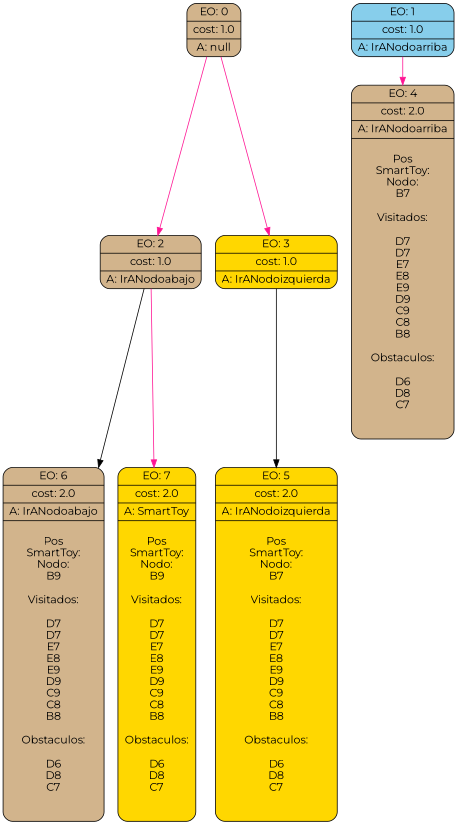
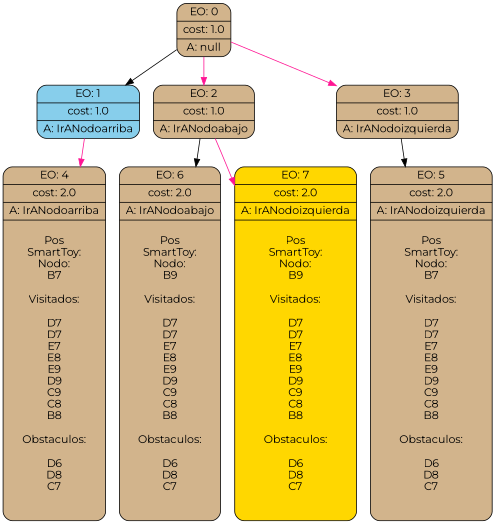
  digraph {
    fontname=Montserrat
    node [fillcolor=tan fontname=Montserrat shape=Mrecord style=filled]
    edge [color=deeppink fontname=Montserrat]
    n1 [label="{EO: 0|cost: 1.0|A: null}"]
    n2 [fillcolor=skyblue label="{EO: 1|cost: 1.0|A: IrANodoarriba\n}"]
    n3 [label="{EO: 2|cost: 1.0|A: IrANodoabajo\n}"]
-   n4 [fillcolor=gold label="{EO: 3|cost: 1.0|A: IrANodoizquierda\n}"]
+   n4 [label="{EO: 3|cost: 1.0|A: IrANodoizquierda\n}"]
    n5 [label="{EO: 4|cost: 2.0|A: IrANodoarriba\n|\nPos\nSmartToy:\nNodo:\nB7\n\nVisitados:\n\nD7\nD7\nE7\nE8\nE9\nD9\nC9\nC8\nB8\n\nObstaculos:\n\nD6\nD8\nC7\n\n\n}"]
    n6 [label="{EO: 6|cost: 2.0|A: IrANodoabajo\n|\nPos\nSmartToy:\nNodo:\nB9\n\nVisitados:\n\nD7\nD7\nE7\nE8\nE9\nD9\nC9\nC8\nB8\n\nObstaculos:\n\nD6\nD8\nC7\n\n\n}"]
-   n7 [fillcolor=gold label="{EO: 7|cost: 2.0|A: SmartToy\n|\nPos\nSmartToy:\nNodo:\nB9\n\nVisitados:\n\nD7\nD7\nE7\nE8\nE9\nD9\nC9\nC8\nB8\n\nObstaculos:\n\nD6\nD8\nC7\n\n\n}"]
-   n8 [fillcolor=gold label="{EO: 5|cost: 2.0|A: IrANodoizquierda\n|\nPos\nSmartToy:\nNodo:\nB7\n\nVisitados:\n\nD7\nD7\nE7\nE8\nE9\nD9\nC9\nC8\nB8\n\nObstaculos:\n\nD6\nD8\nC7\n\n\n}"]
+   n7 [fillcolor=gold label="{EO: 7|cost: 2.0|A: IrANodoizquierda\n|\nPos\nSmartToy:\nNodo:\nB9\n\nVisitados:\n\nD7\nD7\nE7\nE8\nE9\nD9\nC9\nC8\nB8\n\nObstaculos:\n\nD6\nD8\nC7\n\n\n}"]
+   n8 [label="{EO: 5|cost: 2.0|A: IrANodoizquierda\n|\nPos\nSmartToy:\nNodo:\nB7\n\nVisitados:\n\nD7\nD7\nE7\nE8\nE9\nD9\nC9\nC8\nB8\n\nObstaculos:\n\nD6\nD8\nC7\n\n\n}"]
+   n1 -> n2 [color=black]
    n1 -> n3
    n1 -> n4
    n2 -> n5
    n3 -> n6 [color=black]
    n3 -> n7
    n4 -> n8 [color=black]
  }
